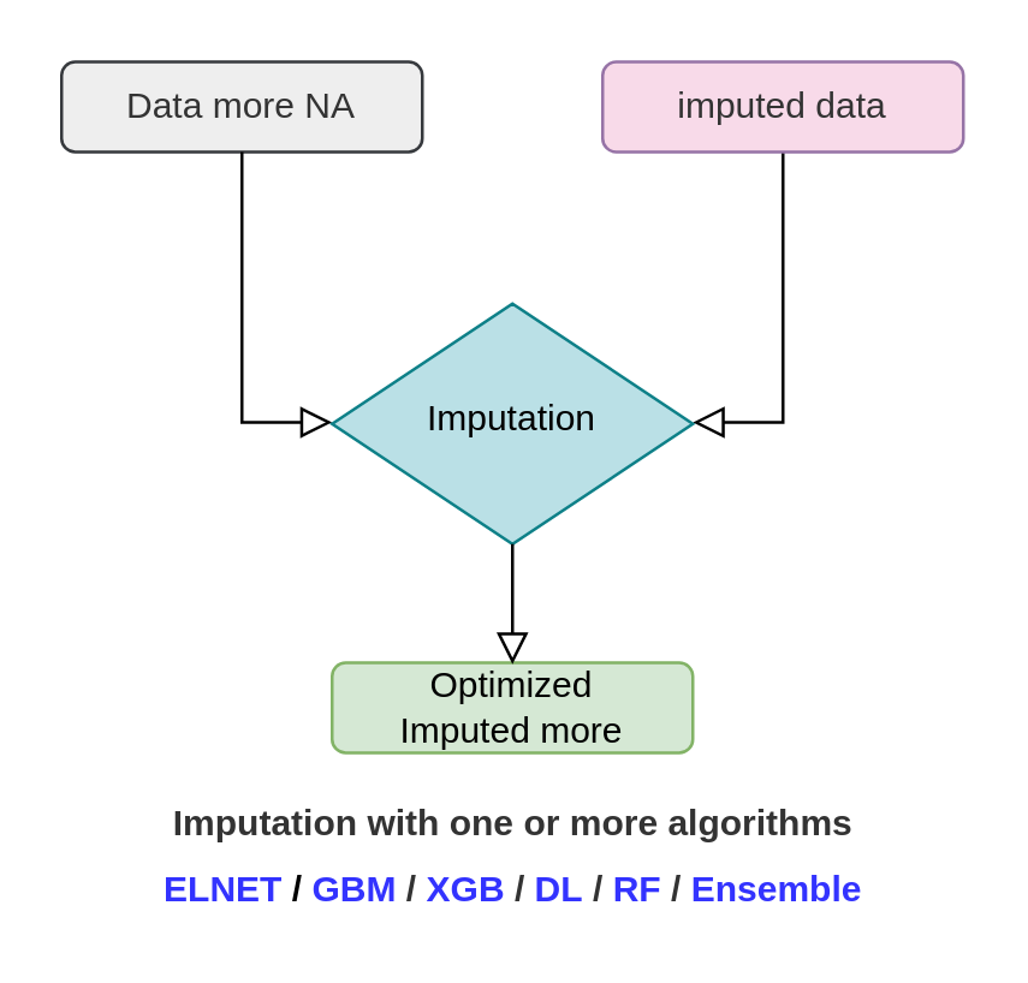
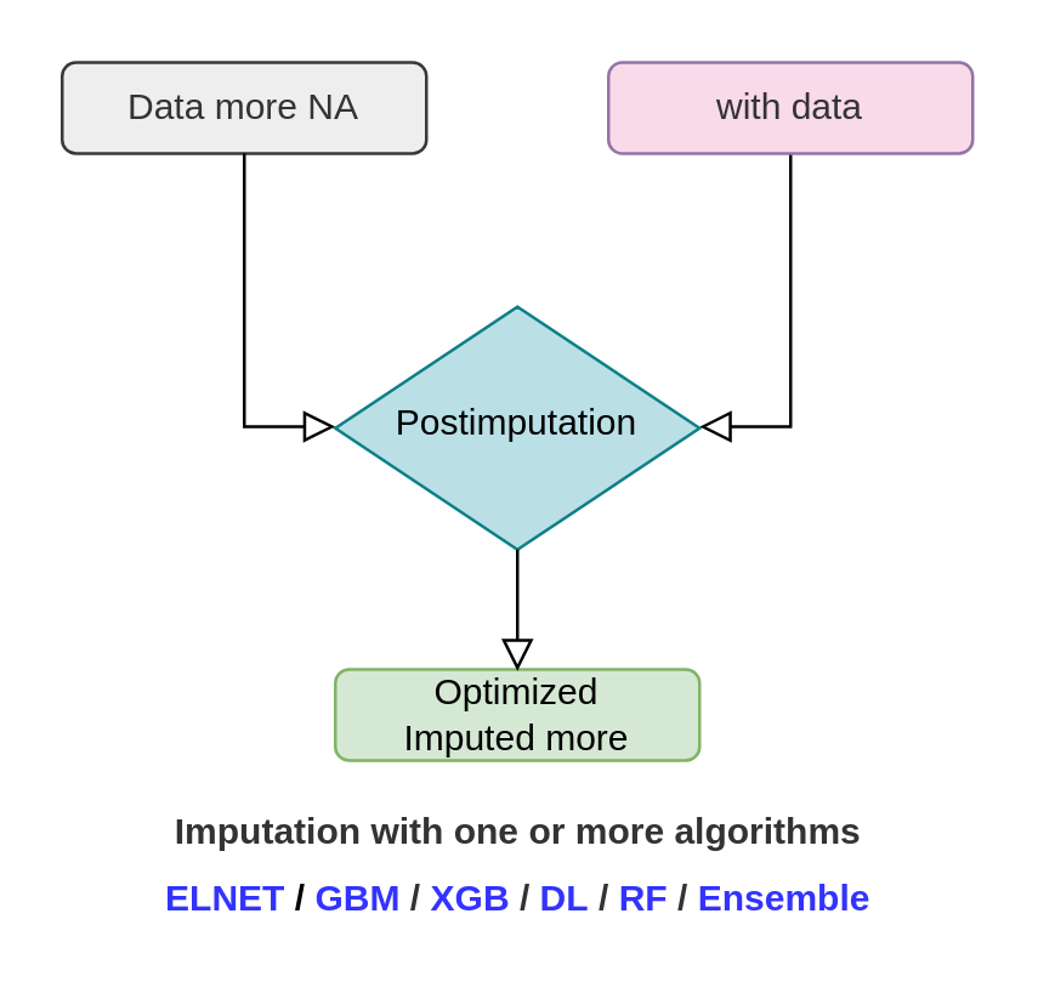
  <mxCell id="0" />
  <mxCell id="1" parent="0" />
  <mxCell id="2" value="&lt;font color=&quot;#333333&quot;&gt;Data more NA&lt;/font&gt;" style="rounded=1;whiteSpace=wrap;html=1;fontSize=12;glass=0;strokeWidth=1;shadow=0;fillColor=#eeeeee;strokeColor=#36393d;" parent="1" vertex="1"><mxGeometry x="20" y="20" width="120" height="30" as="geometry" /></mxCell>
  <mxCell id="3" value="" style="rounded=0;html=1;jettySize=auto;orthogonalLoop=1;fontSize=11;endArrow=block;endFill=0;endSize=8;strokeWidth=1;shadow=0;labelBackgroundColor=none;edgeStyle=orthogonalEdgeStyle;exitX=0.5;exitY=1;exitDx=0;exitDy=0;entryX=0;entryY=0.5;entryDx=0;entryDy=0;" parent="1" source="2" edge="1"><mxGeometry y="20" relative="1" as="geometry"><mxPoint as="offset" /><mxPoint x="80" y="100" as="sourcePoint" /><mxPoint x="110" y="140" as="targetPoint" /><Array as="points"><mxPoint x="80" y="140" /></Array></mxGeometry></mxCell>
  <mxCell id="4" value="" style="edgeStyle=orthogonalEdgeStyle;rounded=0;html=1;jettySize=auto;orthogonalLoop=1;fontSize=11;endArrow=block;endFill=0;endSize=8;strokeWidth=1;shadow=0;labelBackgroundColor=none;exitX=0.5;exitY=1;exitDx=0;exitDy=0;entryX=1;entryY=0.5;entryDx=0;entryDy=0;" parent="1" edge="1" source="5"><mxGeometry y="10" relative="1" as="geometry"><mxPoint as="offset" /><mxPoint x="250" y="-20" as="sourcePoint" /><mxPoint x="230" y="140" as="targetPoint" /><Array as="points"><mxPoint x="260" y="140" /></Array></mxGeometry></mxCell>
- <mxCell id="5" value="&lt;font color=&quot;#333333&quot;&gt;imputed data&lt;/font&gt;" style="rounded=1;whiteSpace=wrap;html=1;fontSize=12;glass=0;strokeWidth=1;shadow=0;fillColor=#F8DAE9;strokeColor=#9673a6;" parent="1" vertex="1"><mxGeometry x="200" y="20" width="120" height="30" as="geometry" /></mxCell>
- <mxCell id="6" value="Imputation" style="rhombus;whiteSpace=wrap;html=1;shadow=0;fontFamily=Helvetica;fontSize=12;align=center;strokeWidth=1;spacing=6;spacingTop=-4;fillColor=#BAE0E6;strokeColor=#0e8088;double=0;" parent="1" vertex="1"><mxGeometry x="110" y="100.5" width="120" height="80" as="geometry" /></mxCell>
+ <mxCell id="5" value="&lt;font color=&quot;#333333&quot;&gt;with data&lt;/font&gt;" style="rounded=1;whiteSpace=wrap;html=1;fontSize=12;glass=0;strokeWidth=1;shadow=0;fillColor=#F8DAE9;strokeColor=#9673a6;" parent="1" vertex="1"><mxGeometry x="200" y="20" width="120" height="30" as="geometry" /></mxCell>
+ <mxCell id="6" value="Postimputation" style="rhombus;whiteSpace=wrap;html=1;shadow=0;fontFamily=Helvetica;fontSize=12;align=center;strokeWidth=1;spacing=6;spacingTop=-4;fillColor=#BAE0E6;strokeColor=#0e8088;double=0;" parent="1" vertex="1"><mxGeometry x="110" y="100.5" width="120" height="80" as="geometry" /></mxCell>
  <mxCell id="7" value="Optimized &lt;br&gt;Imputed more" style="rounded=1;whiteSpace=wrap;html=1;fontSize=12;glass=0;strokeWidth=1;shadow=0;fillColor=#d5e8d4;strokeColor=#82b366;" parent="1" vertex="1"><mxGeometry x="110" y="220" width="120" height="30" as="geometry" /></mxCell>
  <mxCell id="8" value="" style="rounded=0;html=1;jettySize=auto;orthogonalLoop=1;fontSize=11;endArrow=block;endFill=0;endSize=8;strokeWidth=1;shadow=0;labelBackgroundColor=none;edgeStyle=orthogonalEdgeStyle;exitX=0.5;exitY=1;exitDx=0;exitDy=0;" parent="1" source="6" edge="1"><mxGeometry x="0.4" y="30" relative="1" as="geometry"><mxPoint as="offset" /><mxPoint x="260" y="280" as="sourcePoint" /><mxPoint x="170" y="220.5" as="targetPoint" /></mxGeometry></mxCell>
  <mxCell id="9" value="&lt;p style=&quot;line-height: 0.9;&quot;&gt;&lt;span style=&quot;font-size: 12px;&quot;&gt;&lt;font color=&quot;#333333&quot;&gt;Imputation with one or more algorithms&lt;/font&gt;&lt;br&gt;&lt;font color=&quot;#3333ff&quot;&gt;ELNET&amp;nbsp;&lt;/font&gt;/&lt;font color=&quot;#3333ff&quot;&gt;&amp;nbsp;&lt;/font&gt;&lt;/span&gt;&lt;span style=&quot;background-color: initial; font-size: 12px;&quot;&gt;&lt;font color=&quot;#3333ff&quot;&gt;GBM&lt;/font&gt;&lt;/span&gt;&lt;span style=&quot;background-color: initial; color: rgb(51, 51, 51); font-size: 12px;&quot;&gt;&amp;nbsp;/&amp;nbsp;&lt;/span&gt;&lt;span style=&quot;background-color: initial; font-size: 12px;&quot;&gt;&lt;font color=&quot;#3333ff&quot;&gt;XGB&lt;/font&gt;&lt;/span&gt;&lt;span style=&quot;background-color: initial; color: rgb(51, 51, 51); font-size: 12px;&quot;&gt;&amp;nbsp;/&amp;nbsp;&lt;/span&gt;&lt;span style=&quot;background-color: initial; font-size: 12px;&quot;&gt;&lt;font color=&quot;#3333ff&quot;&gt;DL&lt;/font&gt;&lt;/span&gt;&lt;span style=&quot;background-color: initial; color: rgb(51, 51, 51); font-size: 12px;&quot;&gt;&amp;nbsp;/&amp;nbsp;&lt;/span&gt;&lt;span style=&quot;background-color: initial; font-size: 12px;&quot;&gt;&lt;font color=&quot;#3333ff&quot;&gt;RF&lt;/font&gt;&lt;/span&gt;&lt;span style=&quot;background-color: initial; color: rgb(51, 51, 51); font-size: 12px;&quot;&gt;&amp;nbsp;/&amp;nbsp;&lt;/span&gt;&lt;span style=&quot;background-color: initial; font-size: 12px;&quot;&gt;&lt;font color=&quot;#3333ff&quot;&gt;Ensemble&lt;/font&gt;&lt;/span&gt;&lt;span style=&quot;font-size: 12px;&quot;&gt;&lt;br&gt;&lt;/span&gt;&lt;/p&gt;" style="text;html=1;fontSize=24;fontStyle=1;verticalAlign=middle;align=center;shadow=0;glass=0;sketch=0;fillStyle=auto;rotation=0;" parent="1" vertex="1"><mxGeometry x="120" y="260" width="100" height="40" as="geometry" /></mxCell>
